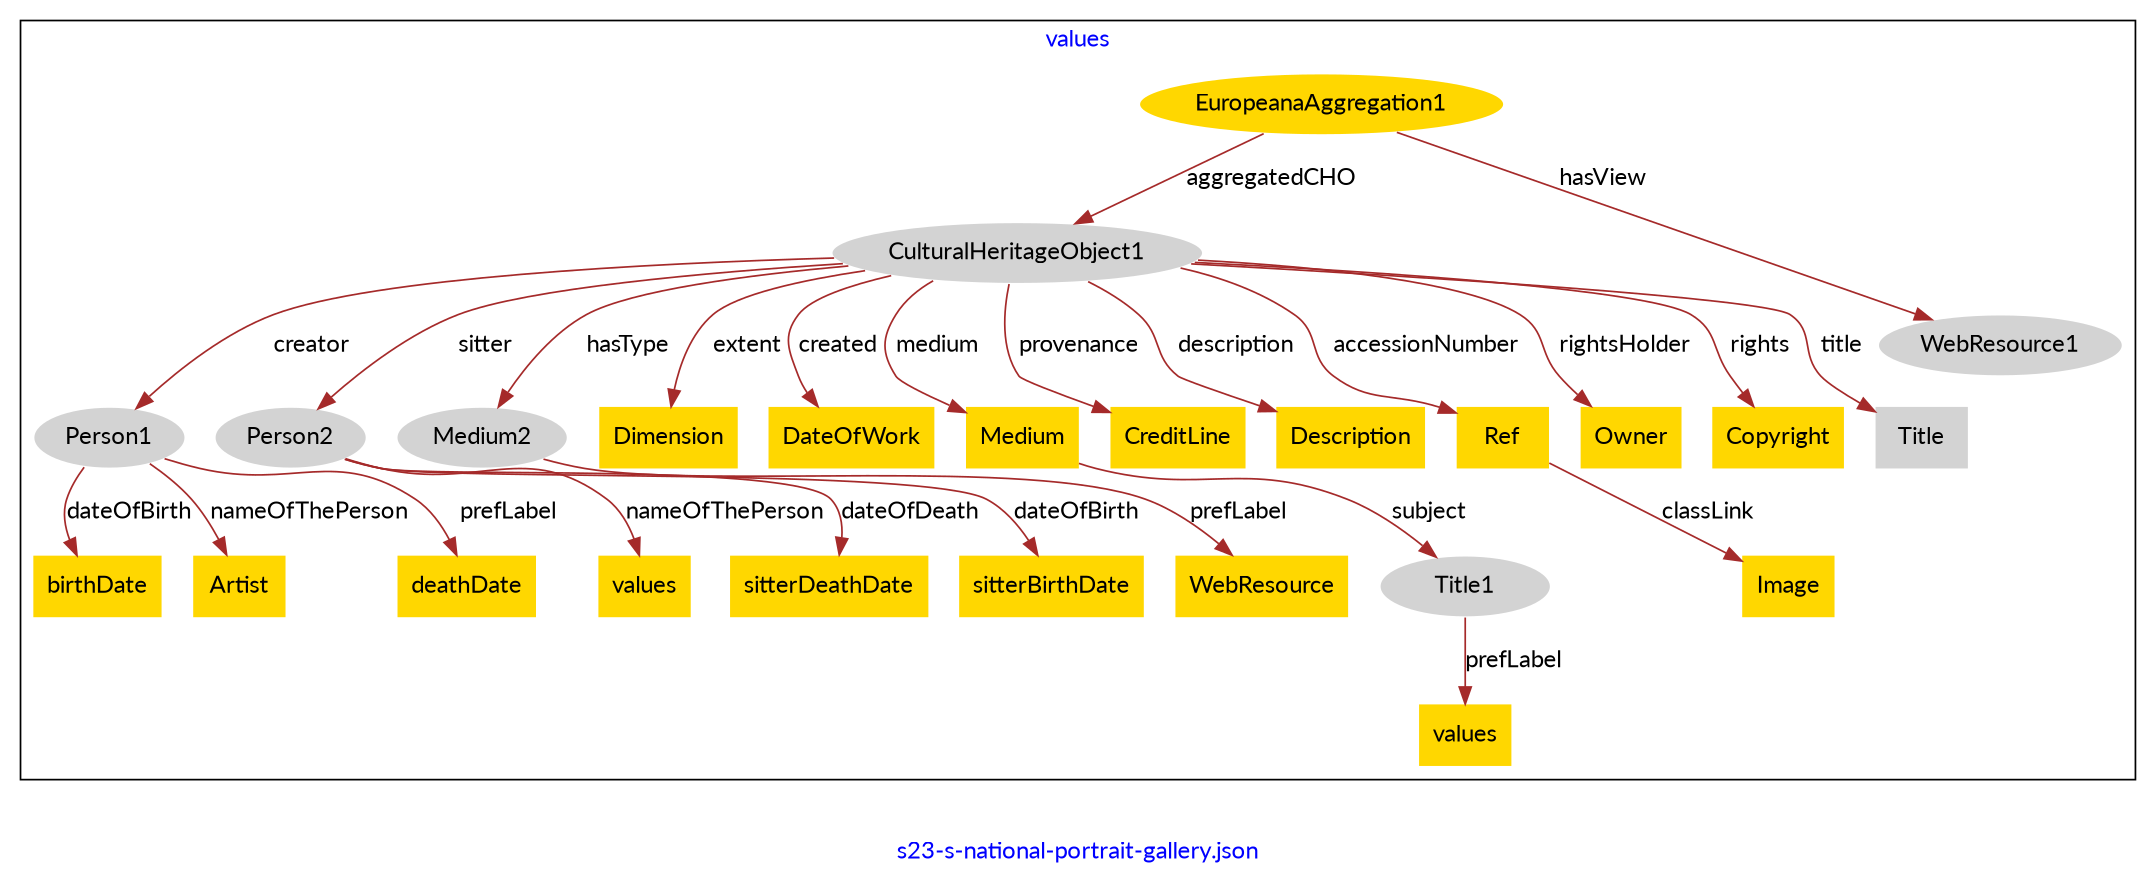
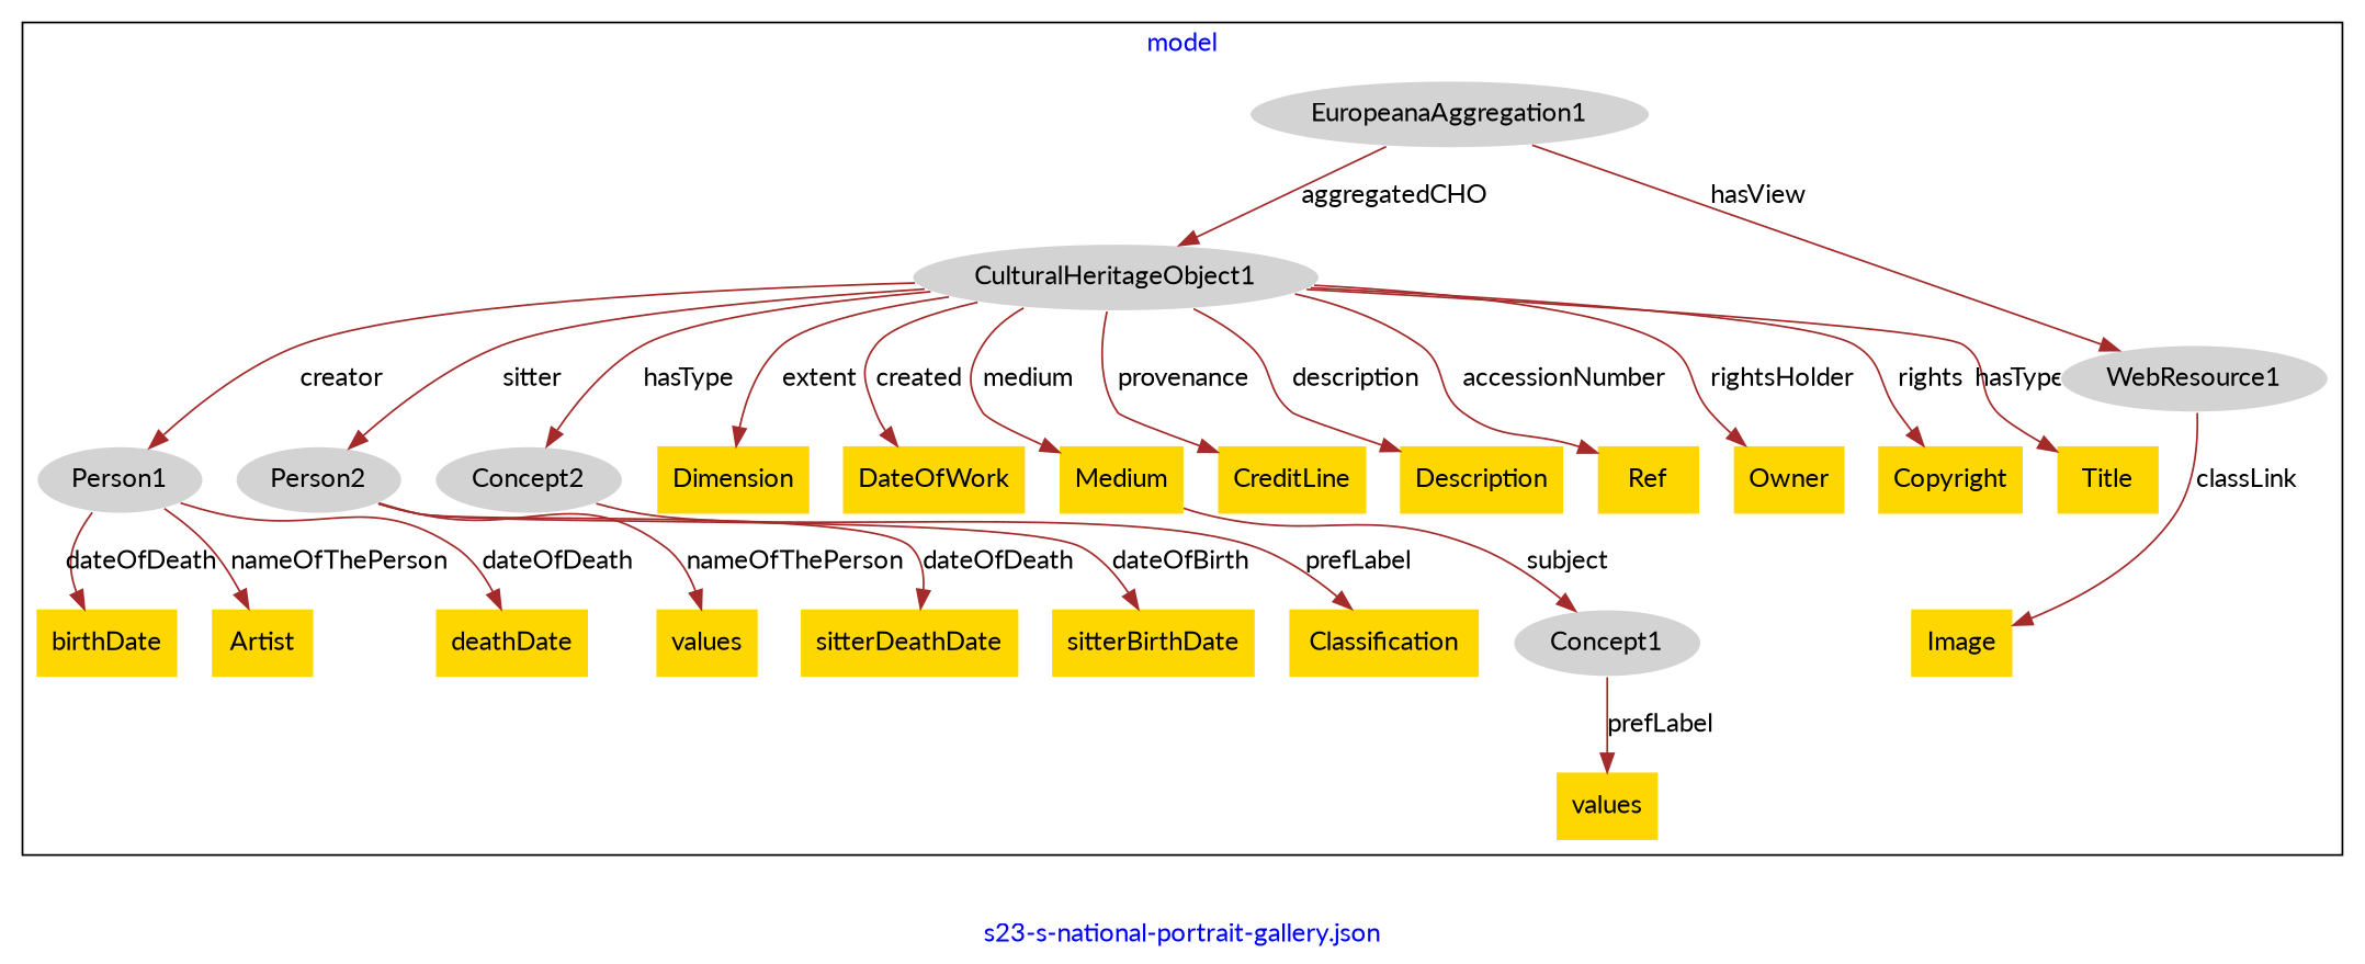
  digraph {
    fontcolor=blue
    fontname=Lato
    label="s23-s-national-portrait-gallery.json"
    remincross=true
    node [fillcolor=gold fontname=Lato style=filled shape=plaintext]
    edge [color=brown fontcolor=black fontname=Lato]
    n1 [color=white fillcolor=lightgray label=CulturalHeritageObject1 shape=""]
    n2 [color=white fillcolor=lightgray label=Person1 shape=""]
    n3 [color=white fillcolor=lightgray label=Person2 shape=""]
-   n4 [color=white fillcolor=lightgray label=Title1 shape=""]
-   n5 [color=white fillcolor=lightgray label=Medium2 shape=""]
-   n6 [color=white label=EuropeanaAggregation1 shape=""]
+   n4 [color=white fillcolor=lightgray label=Concept1 shape=""]
+   n5 [color=white fillcolor=lightgray label=Concept2 shape=""]
+   n6 [color=white fillcolor=lightgray label=EuropeanaAggregation1 shape=""]
    n7 [color=white fillcolor=lightgray label=WebResource1 shape=""]
    n8 [label=Dimension]
    n9 [label=DateOfWork]
    n10 [label=Medium]
    n11 [label=CreditLine]
    n12 [label=values]
    n13 [label=values]
    n14 [label=Description]
    n15 [label=sitterDeathDate]
    n16 [label=Image]
    n17 [label=Ref]
    n18 [label=Owner]
    n19 [label=Copyright]
    n20 [label=birthDate]
-   n21 [label=WebResource]
+   n21 [label=Classification]
    n22 [label=sitterBirthDate]
    n23 [label=Artist]
-   n24 [fillcolor=lightgray label=Title]
+   n24 [label=Title]
    n25 [label=deathDate]
    subgraph cluster_1 {
-     label=values
+     label=model
      n1
      n2
      n3
      n4
      n5
      n6
      n7
      n8
      n9
      n10
      n11
      n12
      n13
      n14
      n15
      n16
      n17
      n18
      n19
      n20
      n21
      n22
      n23
      n24
      n25
    }
    n1 -> n2 [label=creator]
    n1 -> n3 [label=sitter]
    n1 -> n5 [label=hasType]
    n1 -> n8 [label=extent]
    n1 -> n9 [label=created]
    n1 -> n10 [label=medium]
    n1 -> n11 [label=provenance]
    n1 -> n14 [label=description]
    n1 -> n17 [label=accessionNumber]
    n1 -> n18 [label=rightsHolder]
    n1 -> n19 [label=rights]
-   n1 -> n24 [label=title]
-   n2 -> n20 [label=dateOfBirth]
+   n1 -> n24 [label=hasType]
+   n2 -> n20 [label=dateOfDeath]
    n2 -> n23 [label=nameOfThePerson]
-   n2 -> n25 [label=prefLabel]
+   n2 -> n25 [label=dateOfDeath]
    n3 -> n13 [label=nameOfThePerson]
    n3 -> n15 [label=dateOfDeath]
    n3 -> n22 [label=dateOfBirth]
    n4 -> n12 [label=prefLabel]
    n5 -> n21 [label=prefLabel]
    n6 -> n1 [label=aggregatedCHO]
    n6 -> n7 [label=hasView]
-   n17 -> n16 [label=classLink]
+   n7 -> n16 [label=classLink]
    n10 -> n4 [label=subject]
  }
